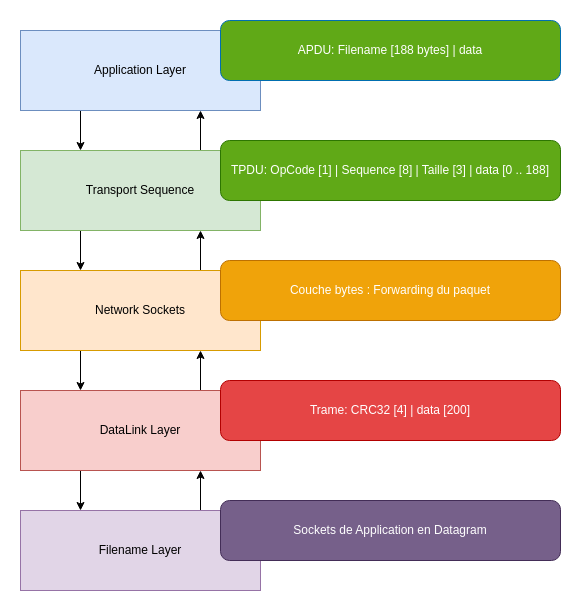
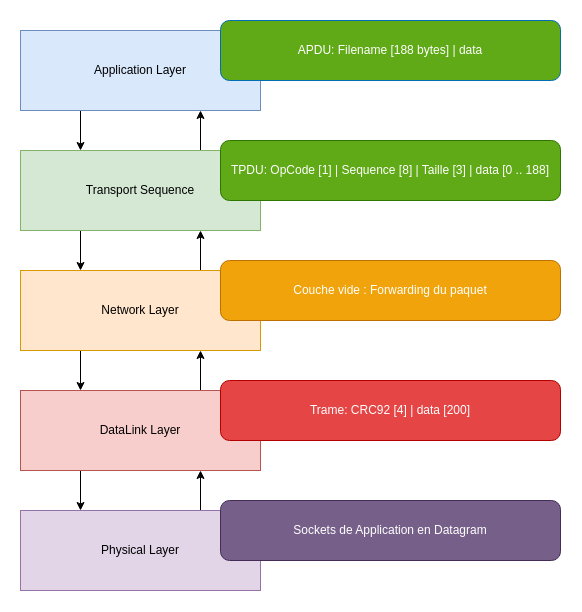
  <mxCell id="0" />
  <mxCell id="1" parent="0" />
  <mxCell id="2" style="edgeStyle=orthogonalEdgeStyle;rounded=0;orthogonalLoop=1;jettySize=auto;html=1;exitX=0.25;exitY=1;exitDx=0;exitDy=0;entryX=0.25;entryY=0;entryDx=0;entryDy=0;" edge="1" parent="1" source="3" target="6"><mxGeometry relative="1" as="geometry" /></mxCell>
  <mxCell id="3" value="Application Layer" style="rounded=0;whiteSpace=wrap;html=1;fillColor=#dae8fc;strokeColor=#6c8ebf;" vertex="1" parent="1"><mxGeometry x="20" y="30" width="240" height="80" as="geometry" /></mxCell>
  <mxCell id="4" style="edgeStyle=orthogonalEdgeStyle;rounded=0;orthogonalLoop=1;jettySize=auto;html=1;exitX=0.75;exitY=0;exitDx=0;exitDy=0;entryX=0.75;entryY=1;entryDx=0;entryDy=0;" edge="1" parent="1" source="6" target="3"><mxGeometry relative="1" as="geometry" /></mxCell>
  <mxCell id="5" style="edgeStyle=orthogonalEdgeStyle;rounded=0;orthogonalLoop=1;jettySize=auto;html=1;exitX=0.25;exitY=1;exitDx=0;exitDy=0;entryX=0.25;entryY=0;entryDx=0;entryDy=0;" edge="1" parent="1" source="6" target="9"><mxGeometry relative="1" as="geometry" /></mxCell>
  <mxCell id="6" value="Transport Sequence" style="rounded=0;whiteSpace=wrap;html=1;fillColor=#d5e8d4;strokeColor=#82b366;" vertex="1" parent="1"><mxGeometry x="20" y="150" width="240" height="80" as="geometry" /></mxCell>
  <mxCell id="7" style="edgeStyle=orthogonalEdgeStyle;rounded=0;orthogonalLoop=1;jettySize=auto;html=1;exitX=0.75;exitY=0;exitDx=0;exitDy=0;entryX=0.75;entryY=1;entryDx=0;entryDy=0;" edge="1" parent="1" source="9" target="6"><mxGeometry relative="1" as="geometry" /></mxCell>
  <mxCell id="8" style="edgeStyle=orthogonalEdgeStyle;rounded=0;orthogonalLoop=1;jettySize=auto;html=1;exitX=0.25;exitY=1;exitDx=0;exitDy=0;entryX=0.25;entryY=0;entryDx=0;entryDy=0;" edge="1" parent="1" source="9" target="12"><mxGeometry relative="1" as="geometry" /></mxCell>
- <mxCell id="9" value="Network Sockets" style="rounded=0;whiteSpace=wrap;html=1;fillColor=#ffe6cc;strokeColor=#d79b00;" vertex="1" parent="1"><mxGeometry x="20" y="270" width="240" height="80" as="geometry" /></mxCell>
+ <mxCell id="9" value="Network Layer" style="rounded=0;whiteSpace=wrap;html=1;fillColor=#ffe6cc;strokeColor=#d79b00;" vertex="1" parent="1"><mxGeometry x="20" y="270" width="240" height="80" as="geometry" /></mxCell>
  <mxCell id="10" style="edgeStyle=orthogonalEdgeStyle;rounded=0;orthogonalLoop=1;jettySize=auto;html=1;exitX=0.75;exitY=0;exitDx=0;exitDy=0;entryX=0.75;entryY=1;entryDx=0;entryDy=0;" edge="1" parent="1" source="12" target="9"><mxGeometry relative="1" as="geometry" /></mxCell>
  <mxCell id="11" style="edgeStyle=orthogonalEdgeStyle;rounded=0;orthogonalLoop=1;jettySize=auto;html=1;exitX=0.25;exitY=1;exitDx=0;exitDy=0;entryX=0.25;entryY=0;entryDx=0;entryDy=0;" edge="1" parent="1" source="12" target="14"><mxGeometry relative="1" as="geometry" /></mxCell>
  <mxCell id="12" value="DataLink Layer" style="rounded=0;whiteSpace=wrap;html=1;fillColor=#f8cecc;strokeColor=#b85450;" vertex="1" parent="1"><mxGeometry x="20" y="390" width="240" height="80" as="geometry" /></mxCell>
  <mxCell id="13" style="edgeStyle=orthogonalEdgeStyle;rounded=0;orthogonalLoop=1;jettySize=auto;html=1;exitX=0.75;exitY=0;exitDx=0;exitDy=0;entryX=0.75;entryY=1;entryDx=0;entryDy=0;" edge="1" parent="1" source="14" target="12"><mxGeometry relative="1" as="geometry" /></mxCell>
- <mxCell id="14" value="Filename Layer" style="rounded=0;whiteSpace=wrap;html=1;fillColor=#e1d5e7;strokeColor=#9673a6;" vertex="1" parent="1"><mxGeometry x="20" y="510" width="240" height="80" as="geometry" /></mxCell>
+ <mxCell id="14" value="Physical Layer" style="rounded=0;whiteSpace=wrap;html=1;fillColor=#e1d5e7;strokeColor=#9673a6;" vertex="1" parent="1"><mxGeometry x="20" y="510" width="240" height="80" as="geometry" /></mxCell>
  <mxCell id="15" value="APDU: Filename [188 bytes] | data" style="rounded=1;whiteSpace=wrap;html=1;fillColor=#60a917;strokeColor=#006EAF;fontColor=#ffffff;" vertex="1" parent="1"><mxGeometry x="220" y="20" width="340" height="60" as="geometry" /></mxCell>
  <mxCell id="16" value="TPDU: OpCode [1] | Sequence [8] | Taille [3] | data [0 .. 188]" style="rounded=1;whiteSpace=wrap;html=1;fillColor=#60a917;strokeColor=#2D7600;fontColor=#ffffff;" vertex="1" parent="1"><mxGeometry x="220" y="140" width="340" height="60" as="geometry" /></mxCell>
- <mxCell id="17" value="Couche bytes : Forwarding du paquet" style="rounded=1;whiteSpace=wrap;html=1;fillColor=#f0a30a;strokeColor=#BD7000;fontColor=#ffffff;" vertex="1" parent="1"><mxGeometry x="220" y="260" width="340" height="60" as="geometry" /></mxCell>
- <mxCell id="18" value="Trame: CRC32 [4] | data [200]" style="rounded=1;whiteSpace=wrap;html=1;strokeColor=#B20000;fontColor=#ffffff;fillColor=#E54545;" vertex="1" parent="1"><mxGeometry x="220" y="380" width="340" height="60" as="geometry" /></mxCell>
+ <mxCell id="17" value="Couche vide : Forwarding du paquet" style="rounded=1;whiteSpace=wrap;html=1;fillColor=#f0a30a;strokeColor=#BD7000;fontColor=#ffffff;" vertex="1" parent="1"><mxGeometry x="220" y="260" width="340" height="60" as="geometry" /></mxCell>
+ <mxCell id="18" value="Trame: CRC92 [4] | data [200]" style="rounded=1;whiteSpace=wrap;html=1;strokeColor=#B20000;fontColor=#ffffff;fillColor=#E54545;" vertex="1" parent="1"><mxGeometry x="220" y="380" width="340" height="60" as="geometry" /></mxCell>
  <mxCell id="19" value="Sockets de Application en Datagram" style="rounded=1;whiteSpace=wrap;html=1;strokeColor=#432D57;fontColor=#ffffff;fillColor=#76608a;" vertex="1" parent="1"><mxGeometry x="220" y="500" width="340" height="60" as="geometry" /></mxCell>
